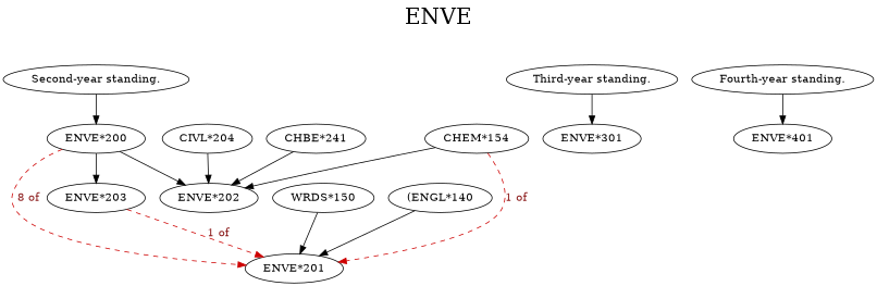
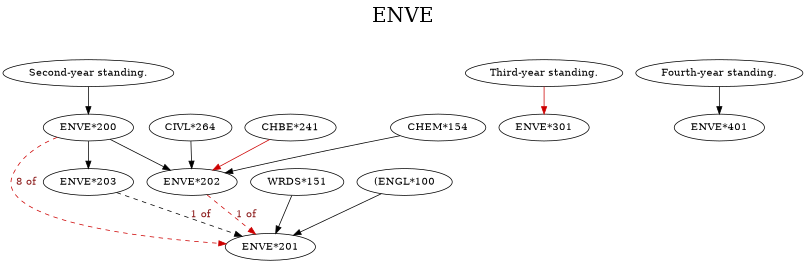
  digraph {
    fontsize=27
    label=ENVE
    labelloc=t
    edge [style=solid]
    "Second-year standing."
    "ENVE*200"
    "ENVE*201"
    "ENVE*202"
    "ENVE*203"
-   "WRDS*150"
-   "(ENGL*100" [label="(ENGL*140"]
+   "WRDS*150" [label="WRDS*151"]
+   "(ENGL*100"
    "CHEM*154"
-   "CIVL*204"
+   "CIVL*204" [label="CIVL*264"]
    "CHBE*241"
    "Third-year standing."
    "ENVE*301"
    "Fourth-year standing."
    "ENVE*401"
    "Second-year standing." -> "ENVE*200"
    "ENVE*200" -> "ENVE*201" [color=red3 fontcolor=firebrick4 label="8 of" style=dashed]
    "ENVE*200" -> "ENVE*202" [style=""]
    "ENVE*200" -> "ENVE*203"
-   "CHEM*154" -> "ENVE*201" [color=red3 fontcolor=firebrick4 label="1 of" style=dashed]
-   "ENVE*203" -> "ENVE*201" [color=red3 fontcolor=firebrick4 label="1 of" style=dashed]
+   "ENVE*202" -> "ENVE*201" [color=red3 fontcolor=firebrick4 label="1 of" style=dashed]
+   "ENVE*203" -> "ENVE*201" [color=black fontcolor=firebrick4 label="1 of" style=dashed]
    "WRDS*150" -> "ENVE*201"
    "(ENGL*100" -> "ENVE*201"
    "CHEM*154" -> "ENVE*202" [style=""]
    "CIVL*204" -> "ENVE*202" [style=""]
-   "CHBE*241" -> "ENVE*202" [style=""]
-   "Third-year standing." -> "ENVE*301"
+   "CHBE*241" -> "ENVE*202" [color=red3 style=""]
+   "Third-year standing." -> "ENVE*301" [color=red3]
    "Fourth-year standing." -> "ENVE*401"
  }
